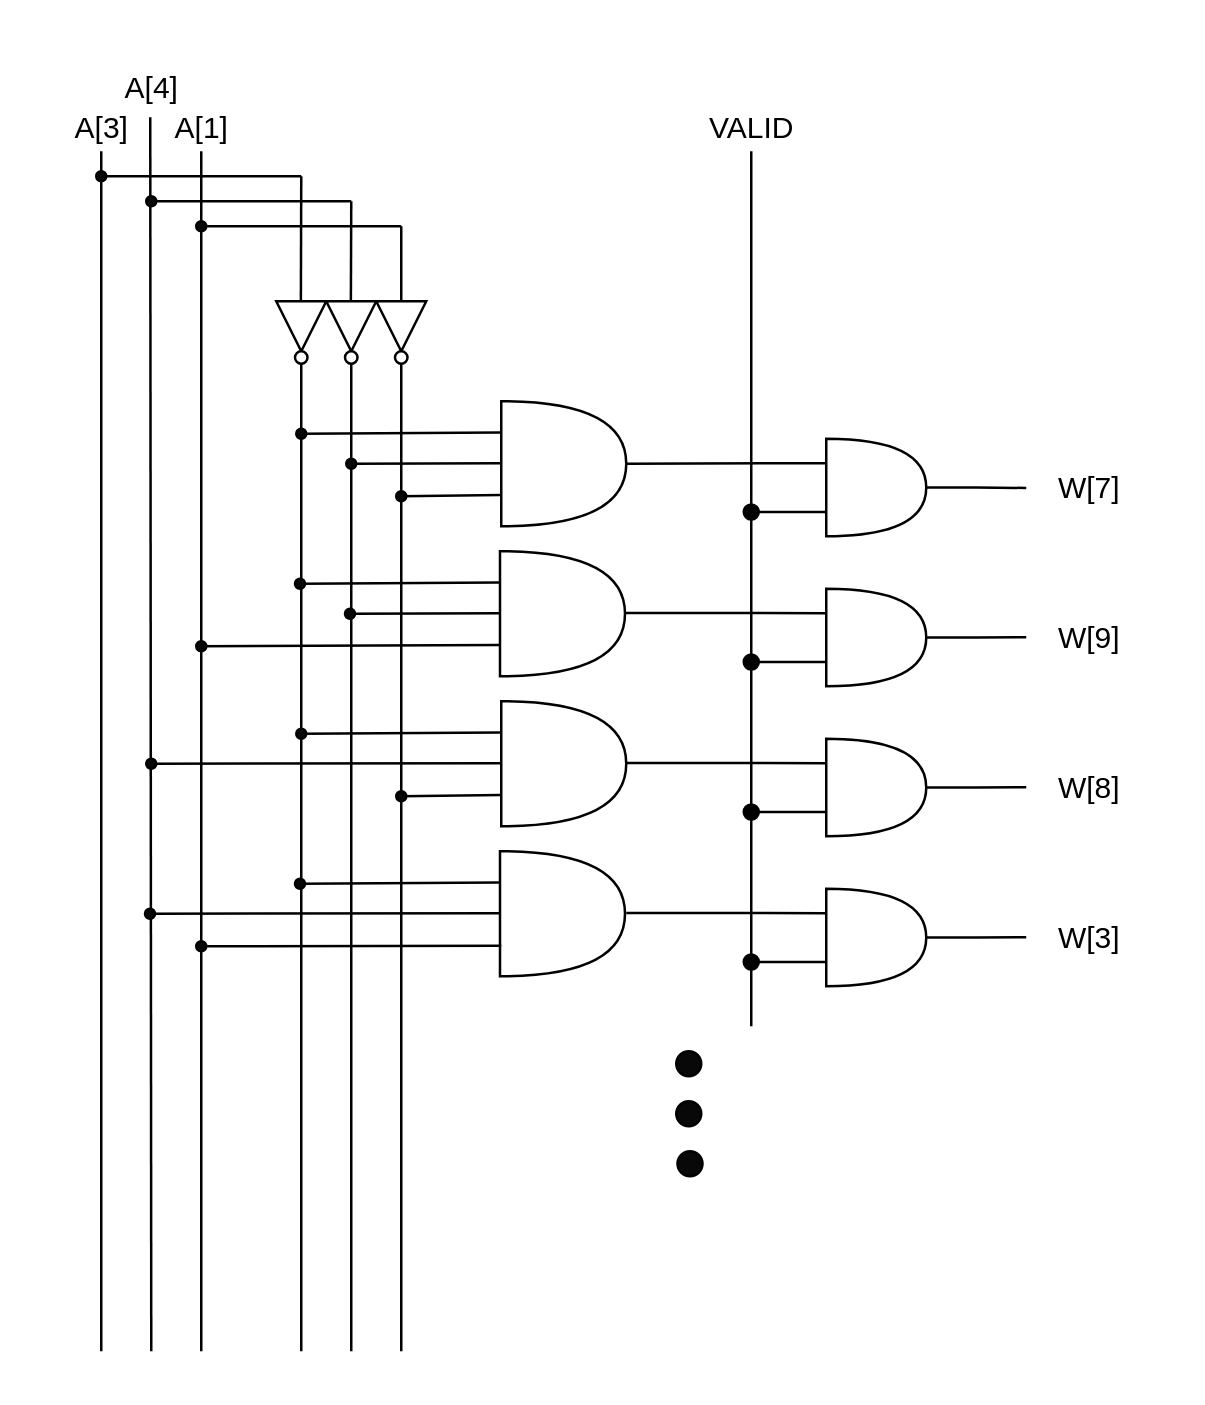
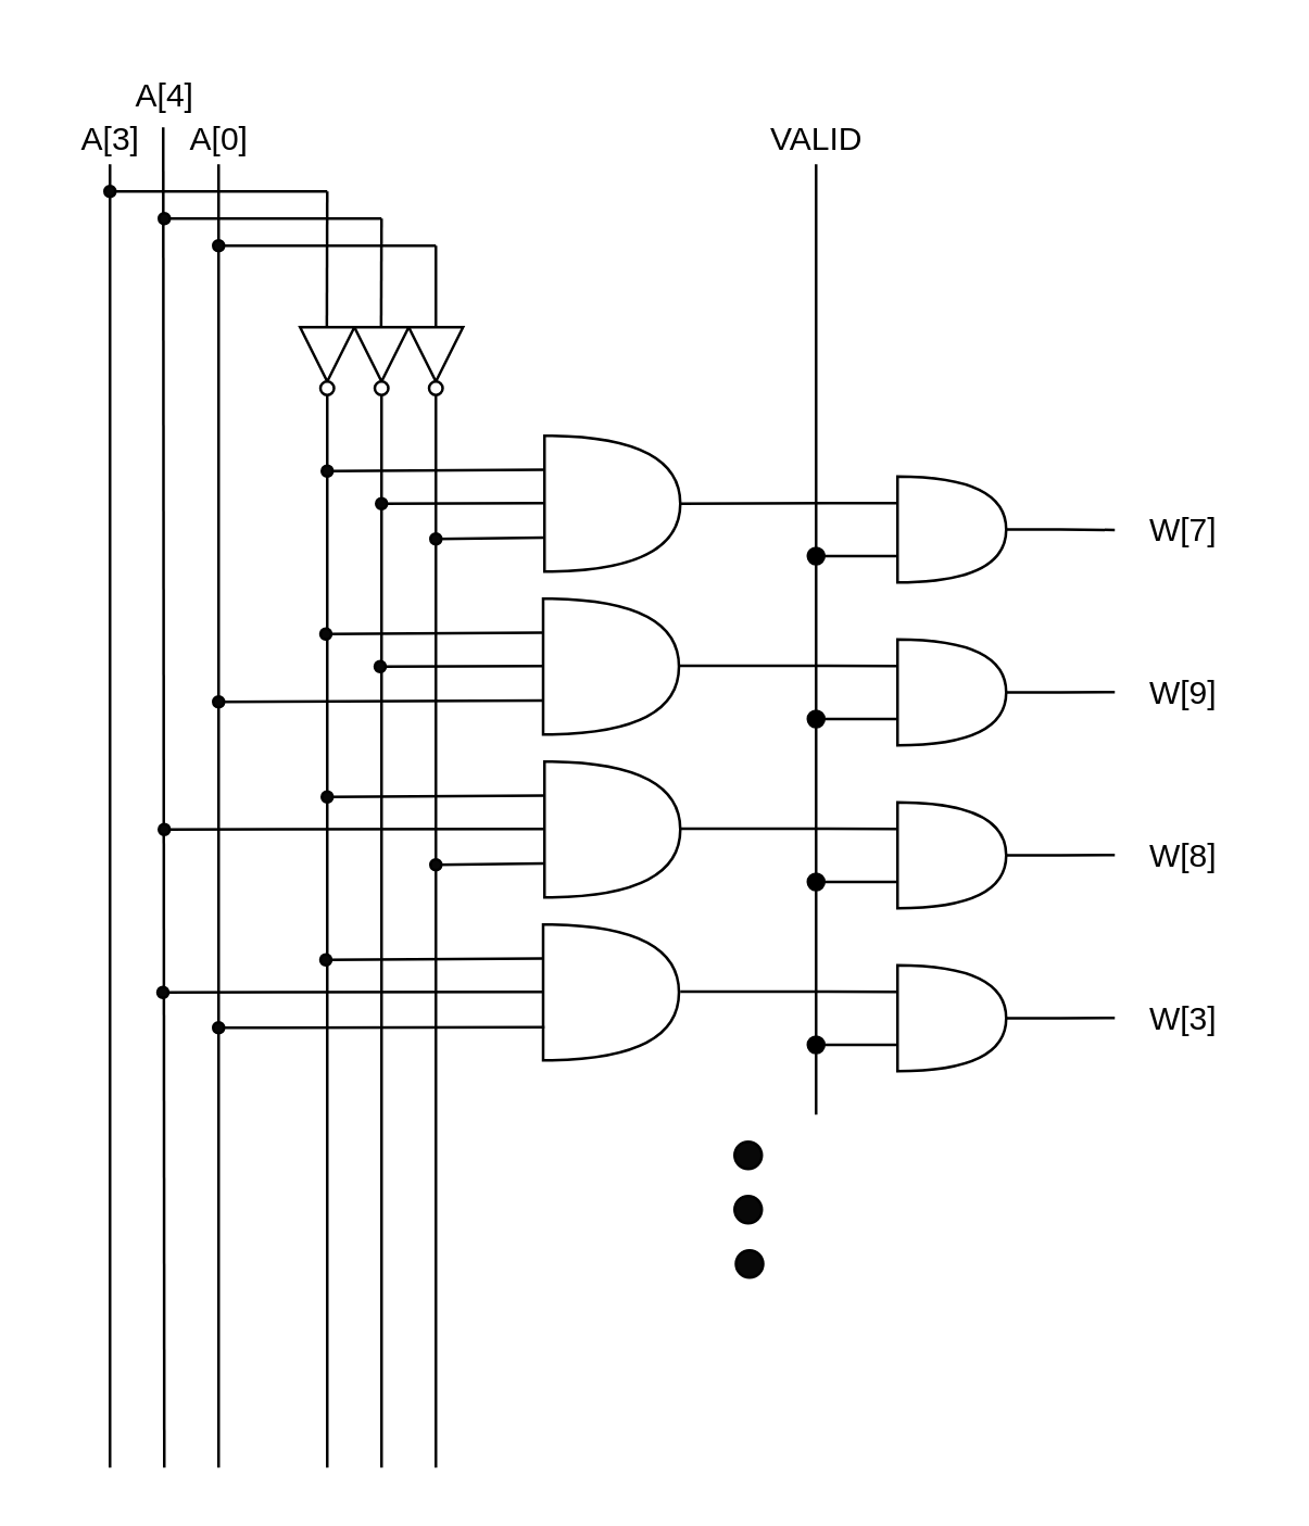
  <mxCell id="0" />
  <mxCell id="1" parent="0" />
  <mxCell id="2" value="" style="endArrow=none;html=1;rounded=0;" edge="1" parent="1"><mxGeometry width="50" height="50" relative="1" as="geometry"><mxPoint x="40" y="540" as="sourcePoint" /><mxPoint x="40" y="60" as="targetPoint" /></mxGeometry></mxCell>
  <mxCell id="3" value="" style="endArrow=none;html=1;rounded=0;entryX=0.99;entryY=0.348;entryDx=0;entryDy=0;entryPerimeter=0;" edge="1" parent="1" target="55"><mxGeometry width="50" height="50" relative="1" as="geometry"><mxPoint x="60" y="540" as="sourcePoint" /><mxPoint x="60" y="60" as="targetPoint" /></mxGeometry></mxCell>
  <mxCell id="4" value="" style="endArrow=none;html=1;rounded=0;" edge="1" parent="1"><mxGeometry width="50" height="50" relative="1" as="geometry"><mxPoint x="80" y="540" as="sourcePoint" /><mxPoint x="80" y="60" as="targetPoint" /></mxGeometry></mxCell>
  <mxCell id="5" value="" style="triangle;whiteSpace=wrap;html=1;direction=south;" vertex="1" parent="1"><mxGeometry x="110" y="120" width="20" height="20" as="geometry" /></mxCell>
  <mxCell id="6" value="" style="endArrow=none;html=1;rounded=0;" edge="1" parent="1" source="16"><mxGeometry width="50" height="50" relative="1" as="geometry"><mxPoint x="120" y="540" as="sourcePoint" /><mxPoint x="120" y="140" as="targetPoint" /></mxGeometry></mxCell>
  <mxCell id="7" value="" style="endArrow=none;html=1;rounded=0;" edge="1" parent="1" source="14"><mxGeometry width="50" height="50" relative="1" as="geometry"><mxPoint x="140" y="540" as="sourcePoint" /><mxPoint x="140" y="140" as="targetPoint" /></mxGeometry></mxCell>
  <mxCell id="8" value="" style="endArrow=none;html=1;rounded=0;" edge="1" parent="1" source="12"><mxGeometry width="50" height="50" relative="1" as="geometry"><mxPoint x="160" y="540" as="sourcePoint" /><mxPoint x="160" y="140" as="targetPoint" /></mxGeometry></mxCell>
  <mxCell id="9" value="" style="triangle;whiteSpace=wrap;html=1;direction=south;" vertex="1" parent="1"><mxGeometry x="130" y="120" width="20" height="20" as="geometry" /></mxCell>
  <mxCell id="10" value="" style="triangle;whiteSpace=wrap;html=1;direction=south;" vertex="1" parent="1"><mxGeometry x="150" y="120" width="20" height="20" as="geometry" /></mxCell>
  <mxCell id="11" value="" style="endArrow=none;html=1;rounded=0;" edge="1" parent="1" target="12"><mxGeometry width="50" height="50" relative="1" as="geometry"><mxPoint x="160" y="540" as="sourcePoint" /><mxPoint x="160" y="140" as="targetPoint" /></mxGeometry></mxCell>
  <mxCell id="12" value="" style="ellipse;whiteSpace=wrap;html=1;" vertex="1" parent="1"><mxGeometry x="157.5" y="140" width="5" height="5" as="geometry" /></mxCell>
  <mxCell id="13" value="" style="endArrow=none;html=1;rounded=0;" edge="1" parent="1" target="14"><mxGeometry width="50" height="50" relative="1" as="geometry"><mxPoint x="140" y="540" as="sourcePoint" /><mxPoint x="140" y="140" as="targetPoint" /></mxGeometry></mxCell>
  <mxCell id="14" value="" style="ellipse;whiteSpace=wrap;html=1;" vertex="1" parent="1"><mxGeometry x="137.5" y="140" width="5" height="5" as="geometry" /></mxCell>
  <mxCell id="15" value="" style="endArrow=none;html=1;rounded=0;" edge="1" parent="1" target="16"><mxGeometry width="50" height="50" relative="1" as="geometry"><mxPoint x="120" y="540" as="sourcePoint" /><mxPoint x="120" y="140" as="targetPoint" /></mxGeometry></mxCell>
  <mxCell id="16" value="" style="ellipse;whiteSpace=wrap;html=1;" vertex="1" parent="1"><mxGeometry x="117.5" y="140" width="5" height="5" as="geometry" /></mxCell>
  <mxCell id="17" value="" style="endArrow=none;html=1;rounded=0;" edge="1" parent="1"><mxGeometry width="50" height="50" relative="1" as="geometry"><mxPoint x="40" y="70" as="sourcePoint" /><mxPoint x="120" y="70" as="targetPoint" /></mxGeometry></mxCell>
  <mxCell id="18" value="" style="endArrow=none;html=1;rounded=0;" edge="1" parent="1"><mxGeometry width="50" height="50" relative="1" as="geometry"><mxPoint x="60" y="80" as="sourcePoint" /><mxPoint x="140" y="80" as="targetPoint" /></mxGeometry></mxCell>
  <mxCell id="19" value="" style="endArrow=none;html=1;rounded=0;" edge="1" parent="1"><mxGeometry width="50" height="50" relative="1" as="geometry"><mxPoint x="80" y="90" as="sourcePoint" /><mxPoint x="160" y="90" as="targetPoint" /></mxGeometry></mxCell>
  <mxCell id="20" value="" style="endArrow=none;html=1;rounded=0;exitX=0;exitY=0.5;exitDx=0;exitDy=0;" edge="1" parent="1" source="10"><mxGeometry width="50" height="50" relative="1" as="geometry"><mxPoint x="150" y="110" as="sourcePoint" /><mxPoint x="160" y="90" as="targetPoint" /></mxGeometry></mxCell>
  <mxCell id="21" value="" style="endArrow=none;html=1;rounded=0;exitX=0;exitY=0.5;exitDx=0;exitDy=0;" edge="1" parent="1"><mxGeometry width="50" height="50" relative="1" as="geometry"><mxPoint x="139.85" y="120" as="sourcePoint" /><mxPoint x="140" y="80" as="targetPoint" /></mxGeometry></mxCell>
  <mxCell id="22" value="" style="endArrow=none;html=1;rounded=0;exitX=0;exitY=0.5;exitDx=0;exitDy=0;" edge="1" parent="1"><mxGeometry width="50" height="50" relative="1" as="geometry"><mxPoint x="119.85" y="120" as="sourcePoint" /><mxPoint x="120" y="70" as="targetPoint" /></mxGeometry></mxCell>
  <mxCell id="23" value="" style="ellipse;whiteSpace=wrap;html=1;fillColor=#080808;" vertex="1" parent="1"><mxGeometry x="38" y="68" width="4" height="4" as="geometry" /></mxCell>
  <mxCell id="24" value="" style="ellipse;whiteSpace=wrap;html=1;fillColor=#080808;" vertex="1" parent="1"><mxGeometry x="58" y="78" width="4" height="4" as="geometry" /></mxCell>
  <mxCell id="25" value="" style="ellipse;whiteSpace=wrap;html=1;fillColor=#080808;" vertex="1" parent="1"><mxGeometry x="78" y="88" width="4" height="4" as="geometry" /></mxCell>
  <mxCell id="26" value="" style="shape=or;whiteSpace=wrap;html=1;" vertex="1" parent="1"><mxGeometry x="200" y="160" width="50" height="50" as="geometry" /></mxCell>
  <mxCell id="27" value="" style="endArrow=none;html=1;rounded=0;entryX=0;entryY=0.25;entryDx=0;entryDy=0;entryPerimeter=0;" edge="1" parent="1" target="26"><mxGeometry width="50" height="50" relative="1" as="geometry"><mxPoint x="120" y="173" as="sourcePoint" /><mxPoint x="150" y="180" as="targetPoint" /></mxGeometry></mxCell>
  <mxCell id="28" value="" style="endArrow=none;html=1;rounded=0;entryX=0;entryY=0.25;entryDx=0;entryDy=0;entryPerimeter=0;" edge="1" parent="1"><mxGeometry width="50" height="50" relative="1" as="geometry"><mxPoint x="140" y="185" as="sourcePoint" /><mxPoint x="200" y="184.81" as="targetPoint" /></mxGeometry></mxCell>
  <mxCell id="29" value="" style="endArrow=none;html=1;rounded=0;entryX=0;entryY=0.75;entryDx=0;entryDy=0;entryPerimeter=0;" edge="1" parent="1" target="26"><mxGeometry width="50" height="50" relative="1" as="geometry"><mxPoint x="160" y="198" as="sourcePoint" /><mxPoint x="190" y="210" as="targetPoint" /></mxGeometry></mxCell>
  <mxCell id="30" value="" style="ellipse;whiteSpace=wrap;html=1;fillColor=#080808;" vertex="1" parent="1"><mxGeometry x="118" y="171" width="4" height="4" as="geometry" /></mxCell>
  <mxCell id="31" value="" style="ellipse;whiteSpace=wrap;html=1;fillColor=#080808;" vertex="1" parent="1"><mxGeometry x="138" y="183" width="4" height="4" as="geometry" /></mxCell>
  <mxCell id="32" value="" style="ellipse;whiteSpace=wrap;html=1;fillColor=#080808;" vertex="1" parent="1"><mxGeometry x="158" y="196" width="4" height="4" as="geometry" /></mxCell>
  <mxCell id="33" value="" style="shape=or;whiteSpace=wrap;html=1;" vertex="1" parent="1"><mxGeometry x="199.5" y="220" width="50" height="50" as="geometry" /></mxCell>
  <mxCell id="34" value="" style="endArrow=none;html=1;rounded=0;entryX=0;entryY=0.25;entryDx=0;entryDy=0;entryPerimeter=0;" edge="1" parent="1" target="33"><mxGeometry width="50" height="50" relative="1" as="geometry"><mxPoint x="119.5" y="233" as="sourcePoint" /><mxPoint x="149.5" y="240" as="targetPoint" /></mxGeometry></mxCell>
  <mxCell id="35" value="" style="endArrow=none;html=1;rounded=0;entryX=0;entryY=0.25;entryDx=0;entryDy=0;entryPerimeter=0;" edge="1" parent="1"><mxGeometry width="50" height="50" relative="1" as="geometry"><mxPoint x="139.5" y="245" as="sourcePoint" /><mxPoint x="199.5" y="244.81" as="targetPoint" /></mxGeometry></mxCell>
  <mxCell id="36" value="" style="endArrow=none;html=1;rounded=0;entryX=0;entryY=0.75;entryDx=0;entryDy=0;entryPerimeter=0;" edge="1" parent="1" target="33"><mxGeometry width="50" height="50" relative="1" as="geometry"><mxPoint x="80" y="258" as="sourcePoint" /><mxPoint x="189.5" y="270" as="targetPoint" /></mxGeometry></mxCell>
  <mxCell id="37" value="" style="ellipse;whiteSpace=wrap;html=1;fillColor=#080808;" vertex="1" parent="1"><mxGeometry x="117.5" y="231" width="4" height="4" as="geometry" /></mxCell>
  <mxCell id="38" value="" style="ellipse;whiteSpace=wrap;html=1;fillColor=#080808;" vertex="1" parent="1"><mxGeometry x="137.5" y="243" width="4" height="4" as="geometry" /></mxCell>
  <mxCell id="39" value="" style="ellipse;whiteSpace=wrap;html=1;fillColor=#080808;" vertex="1" parent="1"><mxGeometry x="78" y="256" width="4" height="4" as="geometry" /></mxCell>
  <mxCell id="40" value="" style="shape=or;whiteSpace=wrap;html=1;" vertex="1" parent="1"><mxGeometry x="200" y="280" width="50" height="50" as="geometry" /></mxCell>
  <mxCell id="41" value="" style="endArrow=none;html=1;rounded=0;entryX=0;entryY=0.25;entryDx=0;entryDy=0;entryPerimeter=0;" edge="1" parent="1" target="40"><mxGeometry width="50" height="50" relative="1" as="geometry"><mxPoint x="120" y="293" as="sourcePoint" /><mxPoint x="150" y="300" as="targetPoint" /></mxGeometry></mxCell>
  <mxCell id="42" value="" style="endArrow=none;html=1;rounded=0;entryX=0;entryY=0.25;entryDx=0;entryDy=0;entryPerimeter=0;" edge="1" parent="1"><mxGeometry width="50" height="50" relative="1" as="geometry"><mxPoint x="60" y="305" as="sourcePoint" /><mxPoint x="200" y="304.81" as="targetPoint" /></mxGeometry></mxCell>
  <mxCell id="43" value="" style="endArrow=none;html=1;rounded=0;entryX=0;entryY=0.75;entryDx=0;entryDy=0;entryPerimeter=0;" edge="1" parent="1" target="40"><mxGeometry width="50" height="50" relative="1" as="geometry"><mxPoint x="160" y="318" as="sourcePoint" /><mxPoint x="190" y="330" as="targetPoint" /></mxGeometry></mxCell>
  <mxCell id="44" value="" style="ellipse;whiteSpace=wrap;html=1;fillColor=#080808;" vertex="1" parent="1"><mxGeometry x="118" y="291" width="4" height="4" as="geometry" /></mxCell>
  <mxCell id="45" value="" style="ellipse;whiteSpace=wrap;html=1;fillColor=#080808;" vertex="1" parent="1"><mxGeometry x="58" y="303" width="4" height="4" as="geometry" /></mxCell>
  <mxCell id="46" value="" style="ellipse;whiteSpace=wrap;html=1;fillColor=#080808;" vertex="1" parent="1"><mxGeometry x="158" y="316" width="4" height="4" as="geometry" /></mxCell>
  <mxCell id="47" value="" style="shape=or;whiteSpace=wrap;html=1;" vertex="1" parent="1"><mxGeometry x="199.5" y="340" width="50" height="50" as="geometry" /></mxCell>
  <mxCell id="48" value="" style="endArrow=none;html=1;rounded=0;entryX=0;entryY=0.25;entryDx=0;entryDy=0;entryPerimeter=0;" edge="1" parent="1" target="47"><mxGeometry width="50" height="50" relative="1" as="geometry"><mxPoint x="119.5" y="353" as="sourcePoint" /><mxPoint x="149.5" y="360" as="targetPoint" /></mxGeometry></mxCell>
  <mxCell id="49" value="" style="endArrow=none;html=1;rounded=0;entryX=0;entryY=0.25;entryDx=0;entryDy=0;entryPerimeter=0;" edge="1" parent="1"><mxGeometry width="50" height="50" relative="1" as="geometry"><mxPoint x="59.5" y="365" as="sourcePoint" /><mxPoint x="199.5" y="364.81" as="targetPoint" /></mxGeometry></mxCell>
  <mxCell id="50" value="" style="ellipse;whiteSpace=wrap;html=1;fillColor=#080808;" vertex="1" parent="1"><mxGeometry x="117.5" y="351" width="4" height="4" as="geometry" /></mxCell>
  <mxCell id="51" value="" style="ellipse;whiteSpace=wrap;html=1;fillColor=#080808;" vertex="1" parent="1"><mxGeometry x="57.5" y="363" width="4" height="4" as="geometry" /></mxCell>
  <mxCell id="52" value="" style="endArrow=none;html=1;rounded=0;entryX=0;entryY=0.75;entryDx=0;entryDy=0;entryPerimeter=0;" edge="1" parent="1" source="54"><mxGeometry width="50" height="50" relative="1" as="geometry"><mxPoint x="80" y="377.81" as="sourcePoint" /><mxPoint x="200" y="377.81" as="targetPoint" /></mxGeometry></mxCell>
  <mxCell id="53" value="" style="endArrow=none;html=1;rounded=0;entryX=0;entryY=0.75;entryDx=0;entryDy=0;entryPerimeter=0;" edge="1" parent="1" target="54"><mxGeometry width="50" height="50" relative="1" as="geometry"><mxPoint x="80" y="377.81" as="sourcePoint" /><mxPoint x="200" y="377.81" as="targetPoint" /></mxGeometry></mxCell>
  <mxCell id="54" value="" style="ellipse;whiteSpace=wrap;html=1;fillColor=#080808;" vertex="1" parent="1"><mxGeometry x="78" y="376" width="4" height="4" as="geometry" /></mxCell>
  <mxCell id="55" value="A[3]" style="text;html=1;align=center;verticalAlign=middle;resizable=0;points=[];autosize=1;strokeColor=none;fillColor=none;" vertex="1" parent="1"><mxGeometry x="20" y="36" width="40" height="30" as="geometry" /></mxCell>
  <mxCell id="56" value="A[4]" style="text;html=1;align=center;verticalAlign=middle;resizable=0;points=[];autosize=1;strokeColor=none;fillColor=none;" vertex="1" parent="1"><mxGeometry x="40" width="40" height="30" as="geometry" y="20" /></mxCell>
- <mxCell id="57" value="A[1]" style="text;html=1;align=center;verticalAlign=middle;resizable=0;points=[];autosize=1;strokeColor=none;fillColor=none;" vertex="1" parent="1"><mxGeometry x="60" y="36" width="40" height="30" as="geometry" /></mxCell>
+ <mxCell id="57" value="A[0]" style="text;html=1;align=center;verticalAlign=middle;resizable=0;points=[];autosize=1;strokeColor=none;fillColor=none;" vertex="1" parent="1"><mxGeometry x="60" y="36" width="40" height="30" as="geometry" /></mxCell>
  <mxCell id="58" value="W[7]" style="text;html=1;align=center;verticalAlign=middle;resizable=0;points=[];autosize=1;strokeColor=none;fillColor=none;" vertex="1" parent="1"><mxGeometry x="410" y="180" width="50" height="30" as="geometry" /></mxCell>
  <mxCell id="59" value="" style="endArrow=none;html=1;rounded=0;exitX=1;exitY=0.5;exitDx=0;exitDy=0;exitPerimeter=0;entryX=0;entryY=0.25;entryDx=0;entryDy=0;entryPerimeter=0;" edge="1" parent="1" source="26" target="71"><mxGeometry width="50" height="50" relative="1" as="geometry"><mxPoint x="230" y="240" as="sourcePoint" /><mxPoint x="280" y="185" as="targetPoint" /></mxGeometry></mxCell>
  <mxCell id="60" value="" style="endArrow=none;html=1;rounded=0;exitX=1;exitY=0.5;exitDx=0;exitDy=0;exitPerimeter=0;entryX=0;entryY=0.25;entryDx=0;entryDy=0;entryPerimeter=0;" edge="1" parent="1" target="74"><mxGeometry width="50" height="50" relative="1" as="geometry"><mxPoint x="249.5" y="244.73" as="sourcePoint" /><mxPoint x="279.5" y="244.73" as="targetPoint" /></mxGeometry></mxCell>
  <mxCell id="61" value="" style="endArrow=none;html=1;rounded=0;exitX=1;exitY=0.5;exitDx=0;exitDy=0;exitPerimeter=0;entryX=0;entryY=0.25;entryDx=0;entryDy=0;entryPerimeter=0;" edge="1" parent="1" target="77"><mxGeometry width="50" height="50" relative="1" as="geometry"><mxPoint x="250" y="304.73" as="sourcePoint" /><mxPoint x="280" y="304.73" as="targetPoint" /></mxGeometry></mxCell>
  <mxCell id="62" value="" style="endArrow=none;html=1;rounded=0;exitX=1;exitY=0.5;exitDx=0;exitDy=0;exitPerimeter=0;entryX=0;entryY=0.25;entryDx=0;entryDy=0;entryPerimeter=0;" edge="1" parent="1" target="80"><mxGeometry width="50" height="50" relative="1" as="geometry"><mxPoint x="250" y="364.73" as="sourcePoint" /><mxPoint x="280" y="364.73" as="targetPoint" /></mxGeometry></mxCell>
  <mxCell id="63" value="W[9]" style="text;html=1;align=center;verticalAlign=middle;resizable=0;points=[];autosize=1;strokeColor=none;fillColor=none;" vertex="1" parent="1"><mxGeometry x="410" y="240" width="50" height="30" as="geometry" /></mxCell>
  <mxCell id="64" value="W[8]" style="text;html=1;align=center;verticalAlign=middle;resizable=0;points=[];autosize=1;strokeColor=none;fillColor=none;" vertex="1" parent="1"><mxGeometry x="410" y="300" width="50" height="30" as="geometry" /></mxCell>
  <mxCell id="65" value="W[3]" style="text;html=1;align=center;verticalAlign=middle;resizable=0;points=[];autosize=1;strokeColor=none;fillColor=none;" vertex="1" parent="1"><mxGeometry x="410" y="360" width="50" height="30" as="geometry" /></mxCell>
  <mxCell id="66" value="" style="ellipse;whiteSpace=wrap;html=1;fillColor=#080808;" vertex="1" parent="1"><mxGeometry x="270" y="420" width="10" height="10" as="geometry" /></mxCell>
  <mxCell id="67" value="" style="ellipse;whiteSpace=wrap;html=1;fillColor=#080808;" vertex="1" parent="1"><mxGeometry x="270" y="440" width="10" height="10" as="geometry" /></mxCell>
  <mxCell id="68" value="" style="ellipse;whiteSpace=wrap;html=1;fillColor=#080808;" vertex="1" parent="1"><mxGeometry x="270.5" y="460" width="10" height="10" as="geometry" /></mxCell>
  <mxCell id="69" style="edgeStyle=orthogonalEdgeStyle;rounded=0;orthogonalLoop=1;jettySize=auto;html=1;exitX=0;exitY=0.75;exitDx=0;exitDy=0;exitPerimeter=0;endArrow=oval;endFill=1;" edge="1" parent="1" source="71"><mxGeometry relative="1" as="geometry"><mxPoint x="300" y="204.097" as="targetPoint" /></mxGeometry></mxCell>
  <mxCell id="70" style="edgeStyle=orthogonalEdgeStyle;rounded=0;orthogonalLoop=1;jettySize=auto;html=1;exitX=1;exitY=0.5;exitDx=0;exitDy=0;exitPerimeter=0;endArrow=none;endFill=0;" edge="1" parent="1" source="71"><mxGeometry relative="1" as="geometry"><mxPoint x="410" y="194.684" as="targetPoint" /></mxGeometry></mxCell>
  <mxCell id="71" value="" style="shape=or;whiteSpace=wrap;html=1;" vertex="1" parent="1"><mxGeometry x="330" y="175" width="40" height="39" as="geometry" /></mxCell>
  <mxCell id="72" style="edgeStyle=orthogonalEdgeStyle;rounded=0;orthogonalLoop=1;jettySize=auto;html=1;exitX=0;exitY=0.75;exitDx=0;exitDy=0;exitPerimeter=0;endArrow=oval;endFill=1;" edge="1" parent="1" source="74"><mxGeometry relative="1" as="geometry"><mxPoint x="300" y="264.097" as="targetPoint" /></mxGeometry></mxCell>
  <mxCell id="73" style="edgeStyle=orthogonalEdgeStyle;rounded=0;orthogonalLoop=1;jettySize=auto;html=1;exitX=1;exitY=0.5;exitDx=0;exitDy=0;exitPerimeter=0;endArrow=none;endFill=0;" edge="1" parent="1" source="74"><mxGeometry relative="1" as="geometry"><mxPoint x="410" y="254.433" as="targetPoint" /></mxGeometry></mxCell>
  <mxCell id="74" value="" style="shape=or;whiteSpace=wrap;html=1;" vertex="1" parent="1"><mxGeometry x="330" y="235" width="40" height="39" as="geometry" /></mxCell>
  <mxCell id="75" style="edgeStyle=orthogonalEdgeStyle;rounded=0;orthogonalLoop=1;jettySize=auto;html=1;exitX=0;exitY=0.75;exitDx=0;exitDy=0;exitPerimeter=0;endArrow=oval;endFill=1;" edge="1" parent="1" source="77"><mxGeometry relative="1" as="geometry"><mxPoint x="300" y="324.097" as="targetPoint" /></mxGeometry></mxCell>
  <mxCell id="76" style="edgeStyle=orthogonalEdgeStyle;rounded=0;orthogonalLoop=1;jettySize=auto;html=1;exitX=1;exitY=0.5;exitDx=0;exitDy=0;exitPerimeter=0;endArrow=none;endFill=0;" edge="1" parent="1" source="77"><mxGeometry relative="1" as="geometry"><mxPoint x="410" y="314.353" as="targetPoint" /></mxGeometry></mxCell>
  <mxCell id="77" value="" style="shape=or;whiteSpace=wrap;html=1;" vertex="1" parent="1"><mxGeometry x="330" y="295" width="40" height="39" as="geometry" /></mxCell>
  <mxCell id="78" style="edgeStyle=orthogonalEdgeStyle;rounded=0;orthogonalLoop=1;jettySize=auto;html=1;exitX=0;exitY=0.75;exitDx=0;exitDy=0;exitPerimeter=0;endArrow=oval;endFill=1;" edge="1" parent="1" source="80"><mxGeometry relative="1" as="geometry"><mxPoint x="300" y="384" as="targetPoint" /></mxGeometry></mxCell>
  <mxCell id="79" style="edgeStyle=orthogonalEdgeStyle;rounded=0;orthogonalLoop=1;jettySize=auto;html=1;exitX=1;exitY=0.5;exitDx=0;exitDy=0;exitPerimeter=0;endArrow=none;endFill=0;" edge="1" parent="1" source="80"><mxGeometry relative="1" as="geometry"><mxPoint x="410" y="374.433" as="targetPoint" /></mxGeometry></mxCell>
  <mxCell id="80" value="" style="shape=or;whiteSpace=wrap;html=1;" vertex="1" parent="1"><mxGeometry x="330" y="355" width="40" height="39" as="geometry" /></mxCell>
  <mxCell id="81" value="" style="endArrow=none;html=1;rounded=0;" edge="1" parent="1"><mxGeometry width="50" height="50" relative="1" as="geometry"><mxPoint x="300" y="410" as="sourcePoint" /><mxPoint x="300" y="60" as="targetPoint" /></mxGeometry></mxCell>
  <mxCell id="82" value="VALID" style="text;html=1;align=center;verticalAlign=middle;resizable=0;points=[];autosize=1;strokeColor=none;fillColor=none;" vertex="1" parent="1"><mxGeometry x="270" y="36" width="60" height="30" as="geometry" /></mxCell>
